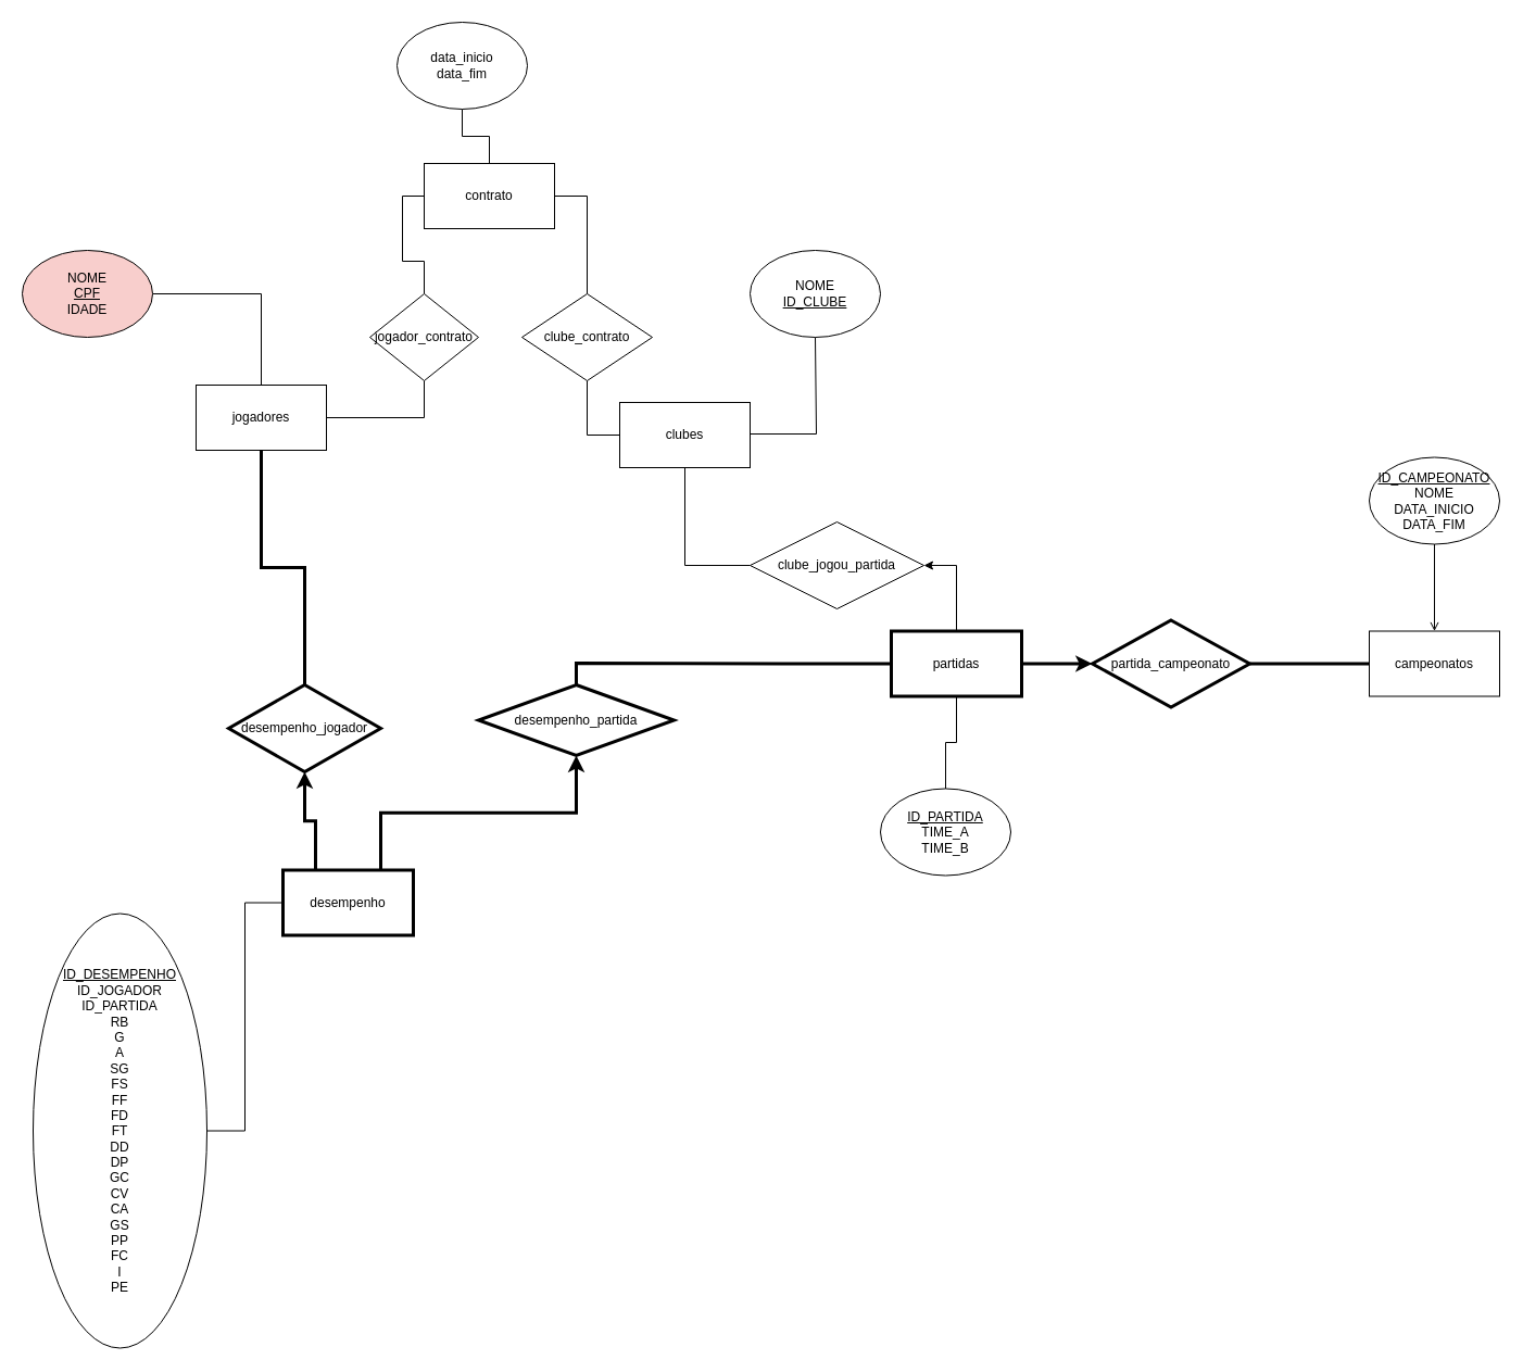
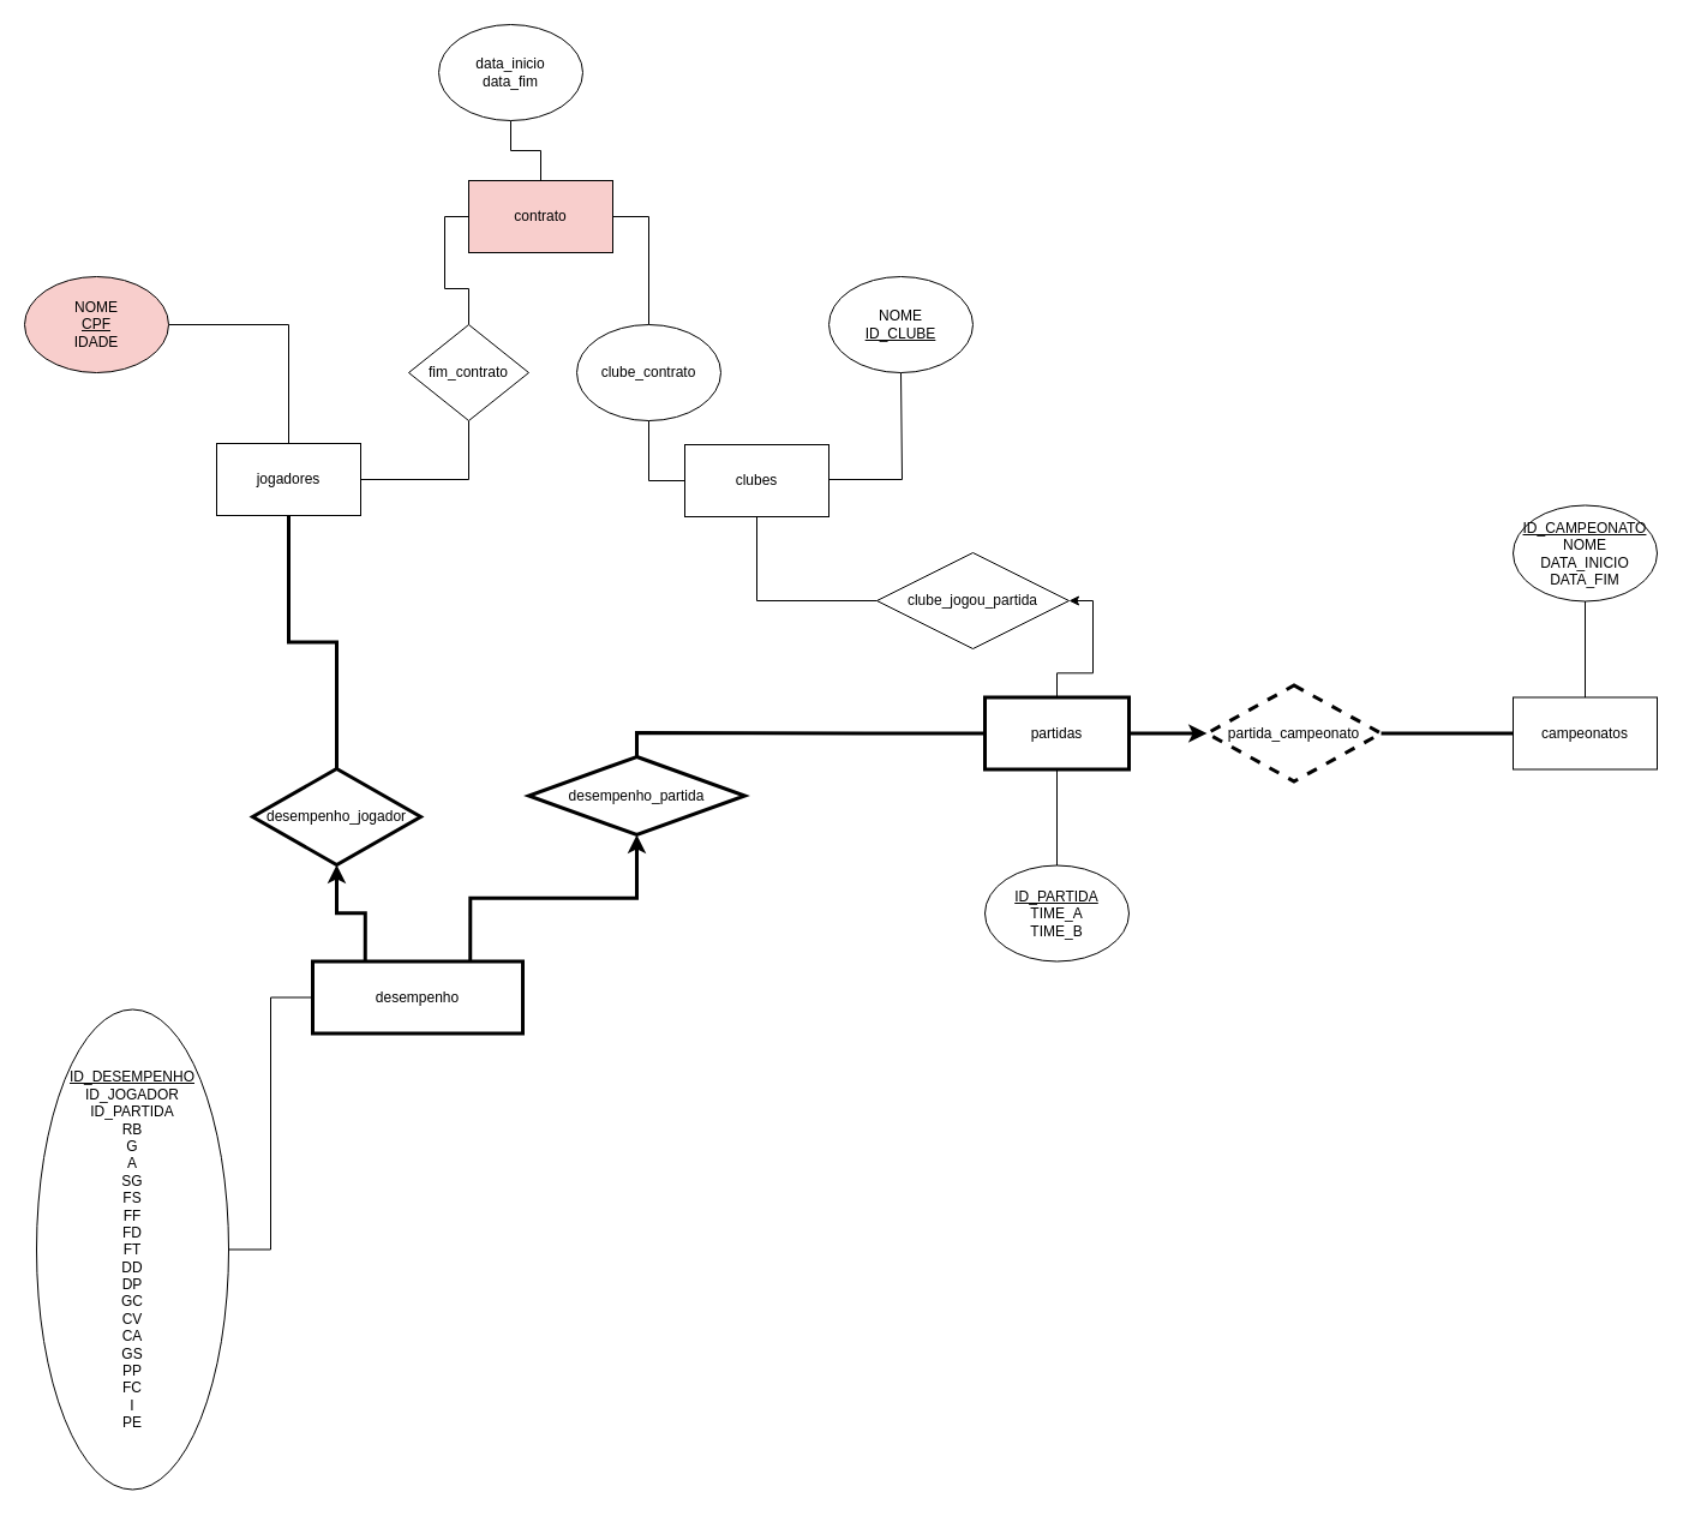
  <mxCell id="0" />
  <mxCell id="1" parent="0" />
  <mxCell id="2" style="edgeStyle=orthogonalEdgeStyle;rounded=0;orthogonalLoop=1;jettySize=auto;html=1;exitX=0.5;exitY=1;exitDx=0;exitDy=0;entryX=0.5;entryY=0;entryDx=0;entryDy=0;endArrow=none;endFill=0;strokeWidth=3;" edge="1" parent="1" source="3" target="34"><mxGeometry relative="1" as="geometry" /></mxCell>
- <mxCell id="3" value="jogadores" style="rounded=0;whiteSpace=wrap;html=1;" vertex="1" parent="1"><mxGeometry x="180" y="354" width="120" height="60" as="geometry" /></mxCell>
+ <mxCell id="3" value="jogadores" style="rounded=0;whiteSpace=wrap;html=1;" vertex="1" parent="1"><mxGeometry x="180" y="369" width="120" height="60" as="geometry" /></mxCell>
  <mxCell id="4" style="edgeStyle=orthogonalEdgeStyle;rounded=0;orthogonalLoop=1;jettySize=auto;html=1;entryX=0.5;entryY=1;entryDx=0;entryDy=0;endArrow=none;endFill=0;strokeWidth=1;" edge="1" parent="1" source="5" target="21"><mxGeometry relative="1" as="geometry"><Array as="points"><mxPoint x="751" y="399" /></Array></mxGeometry></mxCell>
  <mxCell id="5" value="clubes" style="rounded=0;whiteSpace=wrap;html=1;" vertex="1" parent="1"><mxGeometry x="570" y="370" width="120" height="60" as="geometry" /></mxCell>
  <mxCell id="6" value="" style="edgeStyle=orthogonalEdgeStyle;rounded=0;orthogonalLoop=1;jettySize=auto;html=1;endArrow=classic;endFill=1;strokeWidth=3;" edge="1" parent="1" source="10" target="16"><mxGeometry relative="1" as="geometry" /></mxCell>
  <mxCell id="7" style="edgeStyle=orthogonalEdgeStyle;rounded=0;orthogonalLoop=1;jettySize=auto;html=1;entryX=0.5;entryY=0;entryDx=0;entryDy=0;endArrow=none;endFill=0;strokeWidth=1;" edge="1" parent="1" source="10" target="24"><mxGeometry relative="1" as="geometry" /></mxCell>
  <mxCell id="8" style="edgeStyle=orthogonalEdgeStyle;rounded=0;orthogonalLoop=1;jettySize=auto;html=1;exitX=0;exitY=0.5;exitDx=0;exitDy=0;entryX=0.5;entryY=0;entryDx=0;entryDy=0;endArrow=none;endFill=0;strokeWidth=3;" edge="1" parent="1" source="10" target="35"><mxGeometry relative="1" as="geometry" /></mxCell>
  <mxCell id="9" style="edgeStyle=orthogonalEdgeStyle;rounded=0;orthogonalLoop=1;jettySize=auto;html=1;exitX=0.5;exitY=0;exitDx=0;exitDy=0;entryX=1;entryY=0.5;entryDx=0;entryDy=0;endArrow=classic;endFill=1;strokeWidth=1;" edge="1" parent="1" source="10" target="37"><mxGeometry relative="1" as="geometry" /></mxCell>
  <mxCell id="10" value="partidas" style="rounded=0;whiteSpace=wrap;html=1;strokeWidth=3;" vertex="1" parent="1"><mxGeometry x="820" y="580.5" width="120" height="60" as="geometry" /></mxCell>
  <mxCell id="11" value="campeonatos" style="rounded=0;whiteSpace=wrap;html=1;" vertex="1" parent="1"><mxGeometry x="1260" y="580.5" width="120" height="60" as="geometry" /></mxCell>
  <mxCell id="12" style="edgeStyle=orthogonalEdgeStyle;rounded=0;orthogonalLoop=1;jettySize=auto;html=1;exitX=0.75;exitY=0;exitDx=0;exitDy=0;entryX=0.5;entryY=1;entryDx=0;entryDy=0;endArrow=classic;endFill=1;strokeWidth=3;" edge="1" parent="1" source="14" target="35"><mxGeometry relative="1" as="geometry" /></mxCell>
  <mxCell id="13" style="edgeStyle=orthogonalEdgeStyle;rounded=0;orthogonalLoop=1;jettySize=auto;html=1;exitX=0.25;exitY=0;exitDx=0;exitDy=0;entryX=0.5;entryY=1;entryDx=0;entryDy=0;endArrow=classic;endFill=1;strokeWidth=3;" edge="1" parent="1" source="14" target="34"><mxGeometry relative="1" as="geometry" /></mxCell>
- <mxCell id="14" value="desempenho" style="rounded=0;whiteSpace=wrap;html=1;strokeWidth=3;" vertex="1" parent="1"><mxGeometry x="260" y="800.5" width="120" height="60" as="geometry" /></mxCell>
+ <mxCell id="14" value="desempenho" style="rounded=0;whiteSpace=wrap;html=1;strokeWidth=3;" vertex="1" parent="1"><mxGeometry x="260" y="800.5" width="175" height="60" as="geometry" /></mxCell>
  <mxCell id="15" value="" style="edgeStyle=orthogonalEdgeStyle;rounded=0;orthogonalLoop=1;jettySize=auto;html=1;endArrow=none;endFill=0;strokeWidth=3;" edge="1" parent="1" source="16" target="11"><mxGeometry relative="1" as="geometry" /></mxCell>
- <mxCell id="16" value="partida_campeonato" style="rhombus;whiteSpace=wrap;html=1;strokeWidth=3;" vertex="1" parent="1"><mxGeometry x="1005" y="570.5" width="145" height="80" as="geometry" /></mxCell>
+ <mxCell id="16" value="partida_campeonato" style="rhombus;whiteSpace=wrap;html=1;strokeWidth=3;dashed=1;" vertex="1" parent="1"><mxGeometry x="1005" y="570.5" width="145" height="80" as="geometry" /></mxCell>
  <mxCell id="17" style="edgeStyle=orthogonalEdgeStyle;rounded=0;orthogonalLoop=1;jettySize=auto;html=1;entryX=0.5;entryY=0;entryDx=0;entryDy=0;endArrow=none;endFill=0;strokeWidth=1;exitX=1;exitY=0.5;exitDx=0;exitDy=0;" edge="1" parent="1" source="20" target="3"><mxGeometry relative="1" as="geometry"><mxPoint x="140" y="170.294" as="sourcePoint" /></mxGeometry></mxCell>
  <mxCell id="18" style="edgeStyle=orthogonalEdgeStyle;rounded=0;orthogonalLoop=1;jettySize=auto;html=1;endArrow=none;endFill=0;strokeWidth=1;" edge="1" parent="1" source="19" target="14"><mxGeometry relative="1" as="geometry" /></mxCell>
  <mxCell id="19" value="&lt;u&gt;ID_DESEMPENHO&lt;br&gt;&lt;/u&gt;ID_JOGADOR&lt;br&gt;ID_PARTIDA&lt;br&gt;RB&lt;br&gt;G&lt;br&gt;A&lt;br&gt;SG&lt;br&gt;FS&lt;br&gt;FF&lt;br&gt;FD&lt;br&gt;FT&lt;br&gt;DD&lt;br&gt;DP&lt;br&gt;GC&lt;br&gt;CV&lt;br&gt;CA&lt;br&gt;GS&lt;br&gt;PP&lt;br&gt;FC&lt;br&gt;I&lt;br&gt;PE" style="ellipse;whiteSpace=wrap;html=1;" vertex="1" parent="1"><mxGeometry x="30" y="840.5" width="160" height="400" as="geometry" /></mxCell>
  <mxCell id="20" value="NOME&lt;br&gt;&lt;u&gt;CPF&lt;/u&gt;&lt;br&gt;IDADE" style="ellipse;whiteSpace=wrap;html=1;fillColor=#f8cecc;" vertex="1" parent="1"><mxGeometry x="20" y="230" width="120" height="80" as="geometry" /></mxCell>
  <mxCell id="21" value="NOME&lt;br&gt;&lt;u&gt;ID_CLUBE&lt;/u&gt;" style="ellipse;whiteSpace=wrap;html=1;" vertex="1" parent="1"><mxGeometry x="690" y="230" width="120" height="80" as="geometry" /></mxCell>
- <mxCell id="22" style="edgeStyle=orthogonalEdgeStyle;rounded=0;orthogonalLoop=1;jettySize=auto;html=1;entryX=0.5;entryY=0;entryDx=0;entryDy=0;endArrow=open;endFill=0;strokeWidth=1;" edge="1" parent="1" source="23" target="11"><mxGeometry relative="1" as="geometry" /></mxCell>
+ <mxCell id="22" style="edgeStyle=orthogonalEdgeStyle;rounded=0;orthogonalLoop=1;jettySize=auto;html=1;entryX=0.5;entryY=0;entryDx=0;entryDy=0;endArrow=none;endFill=0;strokeWidth=1;" edge="1" parent="1" source="23" target="11"><mxGeometry relative="1" as="geometry" /></mxCell>
  <mxCell id="23" value="&lt;u&gt;ID_CAMPEONATO&lt;/u&gt;&lt;br&gt;NOME&lt;br&gt;DATA_INICIO&lt;br&gt;DATA_FIM" style="ellipse;whiteSpace=wrap;html=1;strokeWidth=1;" vertex="1" parent="1"><mxGeometry x="1260" y="420.5" width="120" height="80" as="geometry" /></mxCell>
- <mxCell id="24" value="&lt;u&gt;ID_PARTIDA&lt;/u&gt;&lt;br&gt;TIME_A&lt;br&gt;TIME_B" style="ellipse;whiteSpace=wrap;html=1;strokeWidth=1;" vertex="1" parent="1"><mxGeometry x="810" y="725.5" width="120" height="80" as="geometry" /></mxCell>
+ <mxCell id="24" value="&lt;u&gt;ID_PARTIDA&lt;/u&gt;&lt;br&gt;TIME_A&lt;br&gt;TIME_B" style="ellipse;whiteSpace=wrap;html=1;strokeWidth=1;" vertex="1" parent="1"><mxGeometry x="820" y="720.5" width="120" height="80" as="geometry" /></mxCell>
  <mxCell id="25" value="" style="edgeStyle=orthogonalEdgeStyle;rounded=0;orthogonalLoop=1;jettySize=auto;html=1;endArrow=none;endFill=0;entryX=0.5;entryY=0;entryDx=0;entryDy=0;" edge="1" parent="1" source="26" target="29"><mxGeometry relative="1" as="geometry"><mxPoint x="450" y="140" as="targetPoint" /></mxGeometry></mxCell>
  <mxCell id="26" value="data_inicio&lt;br&gt;data_fim" style="ellipse;whiteSpace=wrap;html=1;" vertex="1" parent="1"><mxGeometry x="365" y="20" width="120" height="80" as="geometry" /></mxCell>
  <mxCell id="27" style="edgeStyle=orthogonalEdgeStyle;rounded=0;orthogonalLoop=1;jettySize=auto;html=1;exitX=1;exitY=0.5;exitDx=0;exitDy=0;entryX=0.5;entryY=0;entryDx=0;entryDy=0;endArrow=none;endFill=0;" edge="1" parent="1" source="29" target="33"><mxGeometry relative="1" as="geometry" /></mxCell>
  <mxCell id="28" style="edgeStyle=orthogonalEdgeStyle;rounded=0;orthogonalLoop=1;jettySize=auto;html=1;exitX=0;exitY=0.5;exitDx=0;exitDy=0;entryX=0.5;entryY=0;entryDx=0;entryDy=0;endArrow=none;endFill=0;" edge="1" parent="1" source="29" target="31"><mxGeometry relative="1" as="geometry" /></mxCell>
- <mxCell id="29" value="contrato" style="rounded=0;whiteSpace=wrap;html=1;" vertex="1" parent="1"><mxGeometry x="390" y="150" width="120" height="60" as="geometry" /></mxCell>
+ <mxCell id="29" value="contrato" style="rounded=0;whiteSpace=wrap;html=1;fillColor=#f8cecc;" vertex="1" parent="1"><mxGeometry x="390" y="150" width="120" height="60" as="geometry" /></mxCell>
  <mxCell id="30" style="edgeStyle=orthogonalEdgeStyle;rounded=0;orthogonalLoop=1;jettySize=auto;html=1;exitX=0.5;exitY=1;exitDx=0;exitDy=0;entryX=1;entryY=0.5;entryDx=0;entryDy=0;endArrow=none;endFill=0;" edge="1" parent="1" source="31" target="3"><mxGeometry relative="1" as="geometry" /></mxCell>
- <mxCell id="31" value="jogador_contrato" style="rhombus;whiteSpace=wrap;html=1;" vertex="1" parent="1"><mxGeometry x="340" y="270" width="100" height="80" as="geometry" /></mxCell>
+ <mxCell id="31" value="fim_contrato" style="rhombus;whiteSpace=wrap;html=1;" vertex="1" parent="1"><mxGeometry x="340" y="270" width="100" height="80" as="geometry" /></mxCell>
  <mxCell id="32" style="edgeStyle=orthogonalEdgeStyle;rounded=0;orthogonalLoop=1;jettySize=auto;html=1;exitX=0.5;exitY=1;exitDx=0;exitDy=0;entryX=0;entryY=0.5;entryDx=0;entryDy=0;endArrow=none;endFill=0;" edge="1" parent="1" source="33" target="5"><mxGeometry relative="1" as="geometry" /></mxCell>
- <mxCell id="33" value="clube_contrato" style="rhombus;whiteSpace=wrap;html=1;" vertex="1" parent="1"><mxGeometry x="480" y="270" width="120" height="80" as="geometry" /></mxCell>
- <mxCell id="34" value="desempenho_jogador" style="rhombus;whiteSpace=wrap;html=1;strokeWidth=3;" vertex="1" parent="1"><mxGeometry x="210" y="630" width="140" height="80" as="geometry" /></mxCell>
+ <mxCell id="33" value="clube_contrato" style="ellipse;whiteSpace=wrap;html=1;" vertex="1" parent="1"><mxGeometry x="480" y="270" width="120" height="80" as="geometry" /></mxCell>
+ <mxCell id="34" value="desempenho_jogador" style="rhombus;whiteSpace=wrap;html=1;strokeWidth=3;" vertex="1" parent="1"><mxGeometry x="210" y="640" width="140" height="80" as="geometry" /></mxCell>
  <mxCell id="35" value="desempenho_partida" style="rhombus;whiteSpace=wrap;html=1;strokeWidth=3;" vertex="1" parent="1"><mxGeometry x="440" y="630" width="180" height="65" as="geometry" /></mxCell>
  <mxCell id="36" style="edgeStyle=orthogonalEdgeStyle;rounded=0;orthogonalLoop=1;jettySize=auto;html=1;exitX=0;exitY=0.5;exitDx=0;exitDy=0;entryX=0.5;entryY=1;entryDx=0;entryDy=0;endArrow=none;endFill=0;strokeWidth=1;" edge="1" parent="1" source="37" target="5"><mxGeometry relative="1" as="geometry" /></mxCell>
- <mxCell id="37" value="clube_jogou_partida" style="rhombus;whiteSpace=wrap;html=1;strokeWidth=1;" vertex="1" parent="1"><mxGeometry x="690" y="480" width="160" height="80" as="geometry" /></mxCell>
+ <mxCell id="37" value="clube_jogou_partida" style="rhombus;whiteSpace=wrap;html=1;strokeWidth=1;" vertex="1" parent="1"><mxGeometry x="730" y="460" width="160" height="80" as="geometry" /></mxCell>
